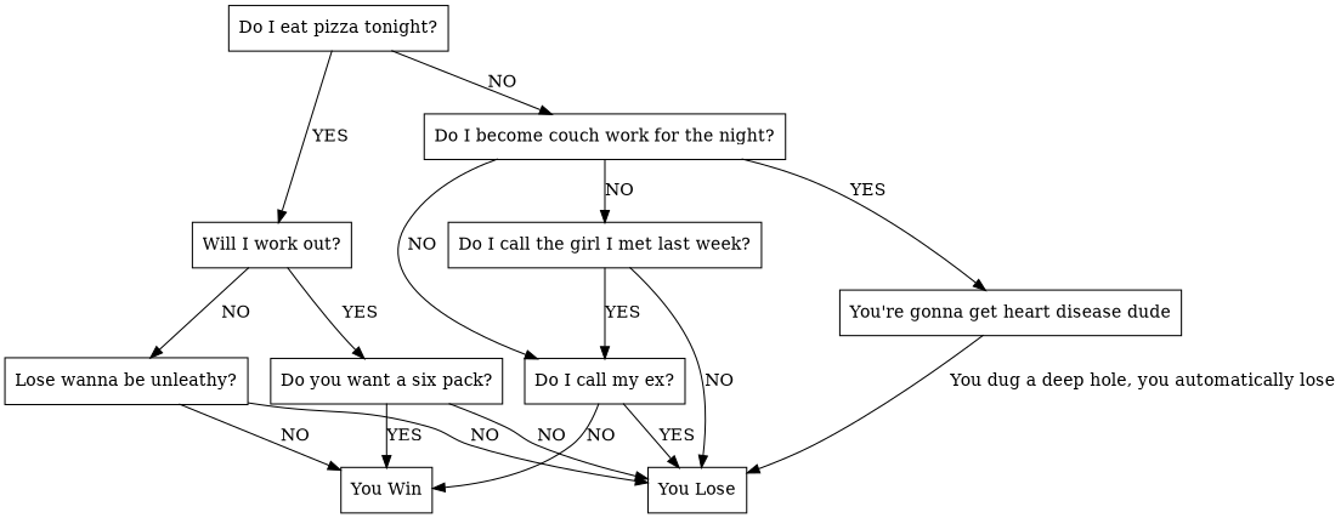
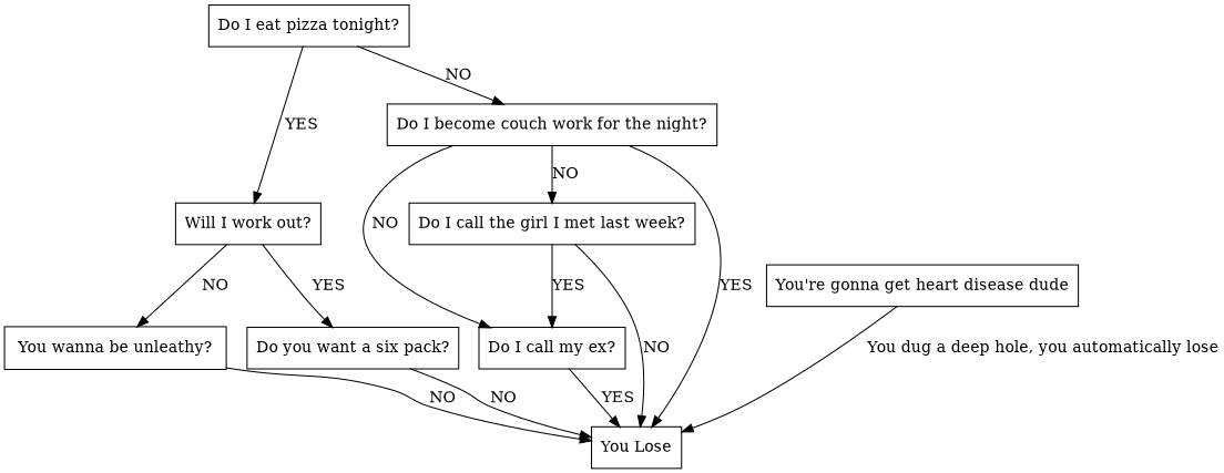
  digraph {
    node [shape=record]
    n1 [label="Do I eat pizza tonight?"]
    n2 [label="Will I work out?"]
    n3 [label="Do I become couch work for the night?"]
-   n4 [label="Lose wanna be unleathy?"]
+   n4 [label="You wanna be unleathy?"]
    n5 [label="Do you want a six pack?"]
    n6 [label="You're gonna get heart disease dude"]
    n7 [label="Do I call my ex?"]
    n8 [label="Do I call the girl I met last week?"]
    n9 [label="You Lose"]
-   n10 [label="You Win"]
    n1 -> n2 [label=YES]
    n1 -> n3 [label=NO]
    n2 -> n4 [label=NO]
    n2 -> n5 [label=YES]
-   n3 -> n6 [label=YES]
+   n3 -> n9 [label=YES]
    n3 -> n7 [label=NO]
    n3 -> n8 [label=NO]
    n4 -> n9 [label=NO]
-   n4 -> n10 [label=NO]
    n5 -> n9 [label=NO]
-   n5 -> n10 [label=YES]
    n6 -> n9 [label="You dug a deep hole, you automatically lose"]
    n7 -> n9 [label=YES]
-   n7 -> n10 [label=NO]
    n8 -> n7 [label=YES]
    n8 -> n9 [label=NO]
  }
